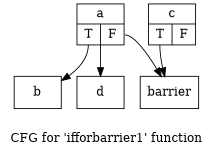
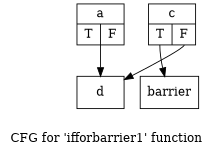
  digraph {
    fontname="DejaVu Serif"
    label="CFG for 'ifforbarrier1' function"
    node [fontname="DejaVu Serif" shape=record]
    edge [fontname="DejaVu Serif" tailport=s0]
    n1 [label="{a|{<s0>T|<s1>F}}"]
-   n2 [label="{b}"]
    n3 [label="{barrier}"]
    n4 [label="{d}"]
    n5 [label="{c|{<s0>T|<s1>F}}"]
-   n1 -> n2
-   n1 -> n3 [tailport=s1]
    n1 -> n4 [tailport=""]
    n5 -> n3
+   n5 -> n4 [tailport=s1]
  }
